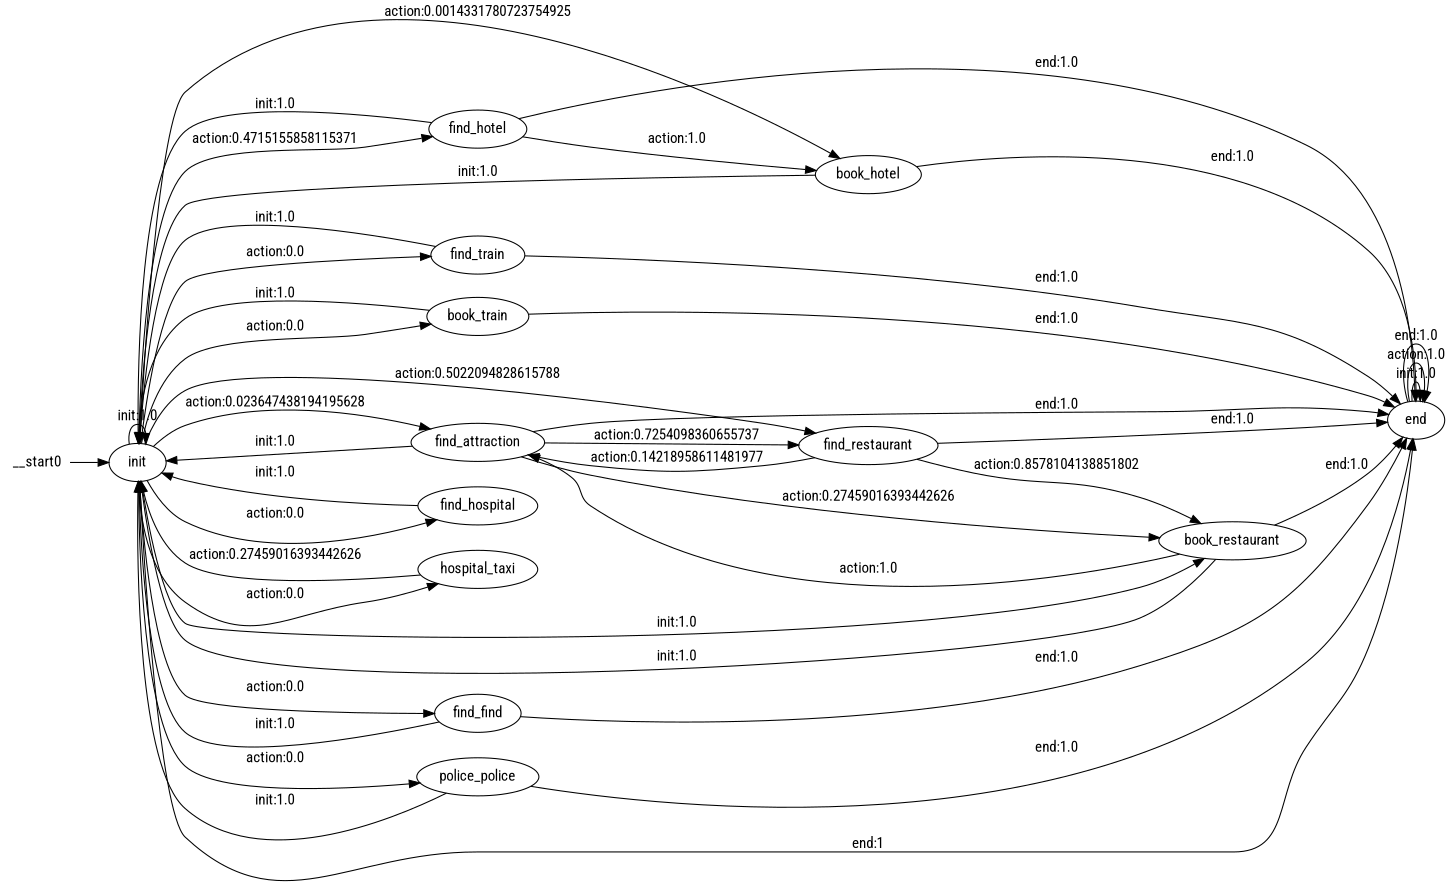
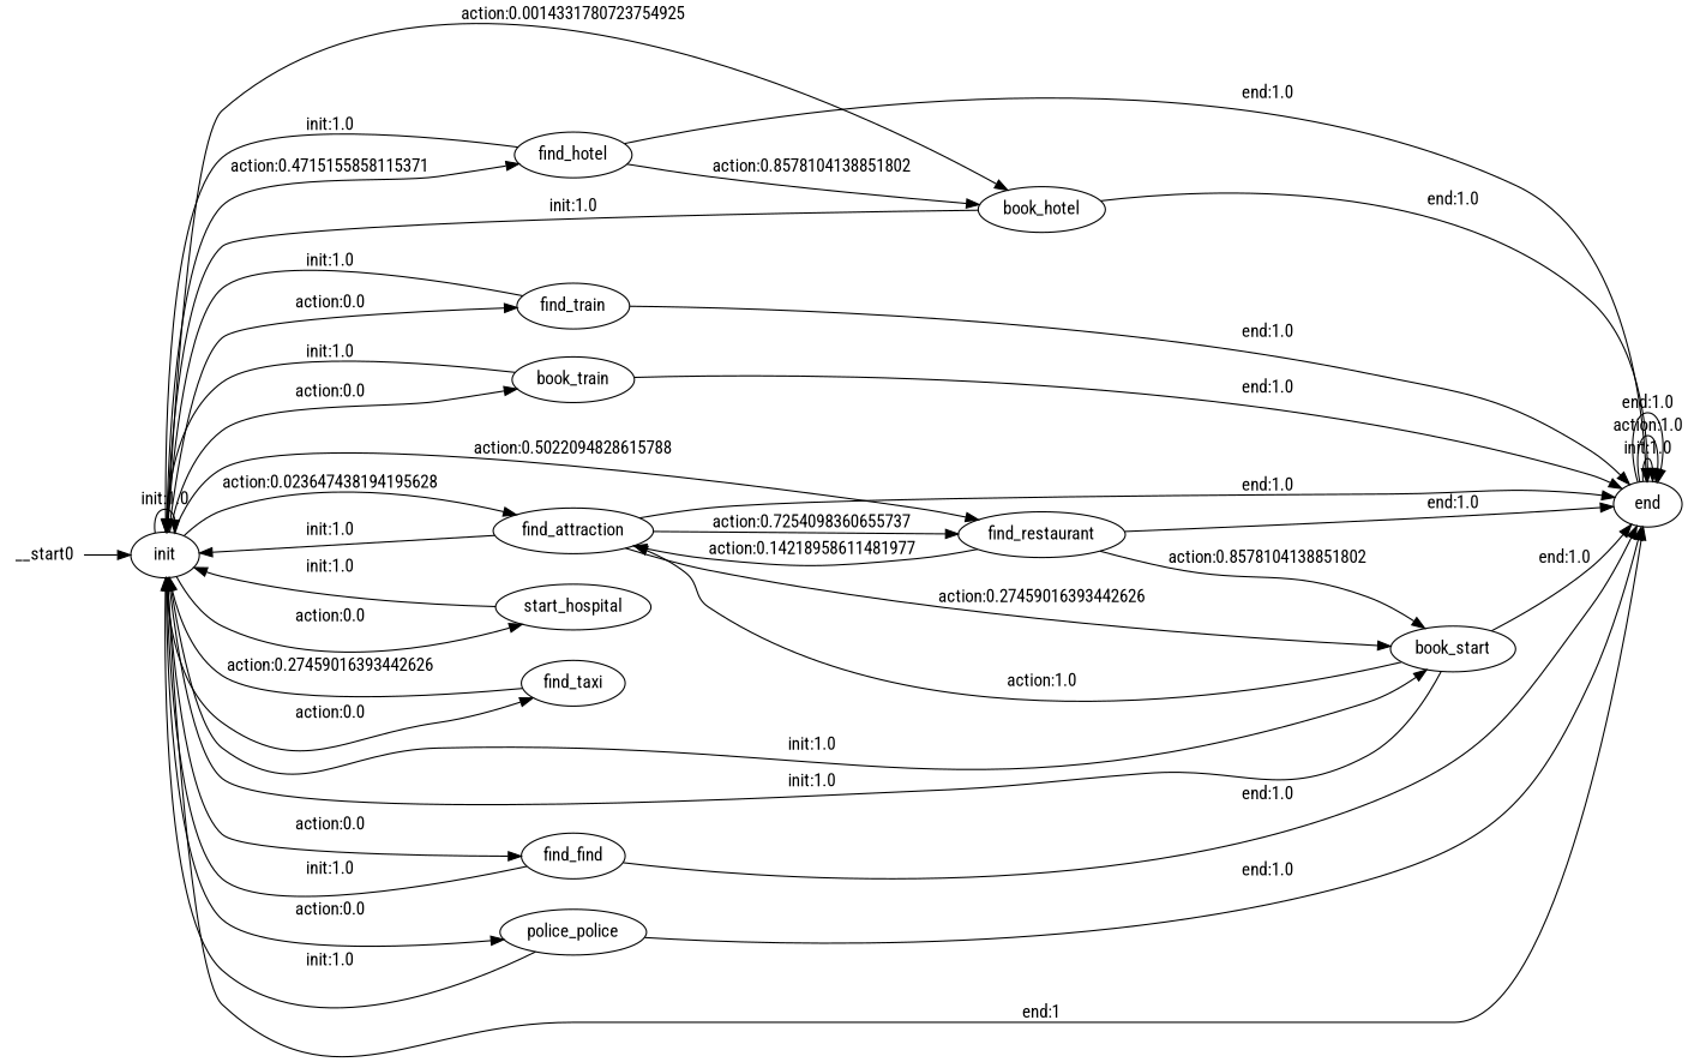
  digraph {
    fontname="Roboto Condensed"
    rankdir=LR
    node [fontname="Roboto Condensed"]
    edge [fontname="Roboto Condensed"]
    n1 [label=init]
    n2 [label=find_hotel]
    n3 [label=book_hotel]
    n4 [label=find_train]
    n5 [label=book_train]
    n6 [label=find_attraction]
    n7 [label=find_restaurant]
-   n8 [label=book_restaurant]
-   n9 [label=find_hospital]
-   n10 [label=hospital_taxi]
+   n8 [label=book_start]
+   n9 [label=start_hospital]
+   n10 [label=find_taxi]
    n11 [label=find_find]
    n12 [label=police_police]
    n13 [label=end]
    __start0 [shape=none]
    n1 -> n1 [label="init:1.0"]
    n1 -> n2 [label="action:0.4715155858115371"]
    n1 -> n3 [label="action:0.0014331780723754925"]
    n1 -> n4 [label="action:0.0"]
    n1 -> n5 [label="action:0.0"]
    n1 -> n6 [label="action:0.023647438194195628"]
    n1 -> n7 [label="action:0.5022094828615788"]
    n1 -> n8 [label="init:1.0"]
    n1 -> n9 [label="action:0.0"]
    n1 -> n10 [label="action:0.0"]
    n1 -> n11 [label="action:0.0"]
    n1 -> n12 [label="action:0.0"]
    n1 -> n13 [label="end:1"]
    n2 -> n1 [label="init:1.0"]
-   n2 -> n3 [label="action:1.0"]
+   n2 -> n3 [label="action:0.8578104138851802"]
    n2 -> n13 [label="end:1.0"]
    n3 -> n1 [label="init:1.0"]
    n3 -> n13 [label="end:1.0"]
    n4 -> n1 [label="init:1.0"]
    n4 -> n13 [label="end:1.0"]
    n5 -> n1 [label="init:1.0"]
    n5 -> n13 [label="end:1.0"]
    n6 -> n1 [label="init:1.0"]
    n6 -> n7 [label="action:0.7254098360655737"]
    n6 -> n8 [label="action:0.27459016393442626"]
    n6 -> n13 [label="end:1.0"]
    n7 -> n6 [label="action:0.14218958611481977"]
    n7 -> n8 [label="action:0.8578104138851802"]
    n7 -> n13 [label="end:1.0"]
    n8 -> n1 [label="init:1.0"]
    n8 -> n6 [label="action:1.0"]
    n8 -> n13 [label="end:1.0"]
    n9 -> n1 [label="init:1.0"]
    n10 -> n1 [label="action:0.27459016393442626"]
    n11 -> n1 [label="init:1.0"]
    n11 -> n13 [label="end:1.0"]
    n12 -> n1 [label="init:1.0"]
    n12 -> n13 [label="end:1.0"]
    n13 -> n13 [label="init:1.0"]
    n13 -> n13 [label="action:1.0"]
    n13 -> n13 [label="end:1.0"]
    __start0 -> n1
  }
